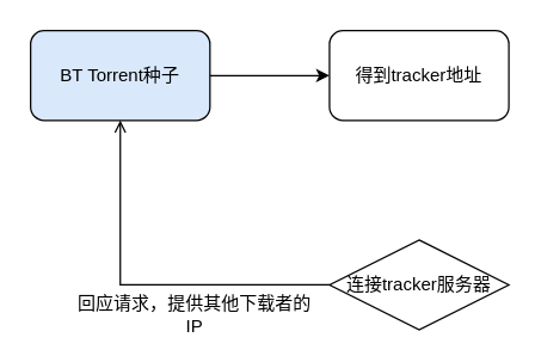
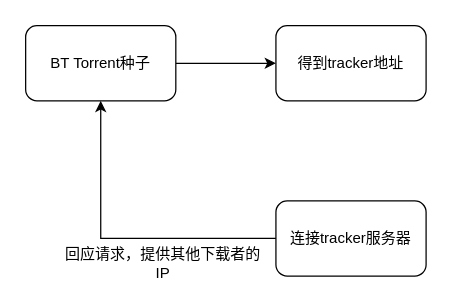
  <mxCell id="0" />
  <mxCell id="1" parent="0" />
  <mxCell id="2" style="edgeStyle=orthogonalEdgeStyle;rounded=0;orthogonalLoop=1;jettySize=auto;html=1;exitX=1;exitY=0.5;exitDx=0;exitDy=0;entryX=0;entryY=0.5;entryDx=0;entryDy=0;" parent="1" source="3" edge="1"><mxGeometry relative="1" as="geometry"><mxPoint x="220" y="50" as="targetPoint" /></mxGeometry></mxCell>
- <mxCell id="3" value="BT Torrent种子" style="rounded=1;whiteSpace=wrap;html=1;fillColor=#dae8fc;" parent="1" vertex="1"><mxGeometry x="20" y="20" width="120" height="60" as="geometry" /></mxCell>
+ <mxCell id="3" value="BT Torrent种子" style="rounded=1;whiteSpace=wrap;html=1;" parent="1" vertex="1"><mxGeometry x="20" y="20" width="120" height="60" as="geometry" /></mxCell>
  <mxCell id="4" value="得到tracker地址" style="rounded=1;whiteSpace=wrap;html=1;" vertex="1" parent="1"><mxGeometry x="220" y="20" width="120" height="60" as="geometry" /></mxCell>
- <mxCell id="5" style="edgeStyle=orthogonalEdgeStyle;rounded=0;orthogonalLoop=1;jettySize=auto;html=1;exitX=0;exitY=0.5;exitDx=0;exitDy=0;endArrow=open;" edge="1" parent="1" source="6" target="3"><mxGeometry relative="1" as="geometry" /></mxCell>
- <mxCell id="6" value="连接tracker服务器" style="rhombus;whiteSpace=wrap;html=1;" vertex="1" parent="1"><mxGeometry x="220" y="160" width="120" height="60" as="geometry" /></mxCell>
+ <mxCell id="5" style="edgeStyle=orthogonalEdgeStyle;rounded=0;orthogonalLoop=1;jettySize=auto;html=1;exitX=0;exitY=0.5;exitDx=0;exitDy=0;" edge="1" parent="1" source="6" target="3"><mxGeometry relative="1" as="geometry" /></mxCell>
+ <mxCell id="6" value="连接tracker服务器" style="rounded=1;whiteSpace=wrap;html=1;" vertex="1" parent="1"><mxGeometry x="220" y="160" width="120" height="60" as="geometry" /></mxCell>
  <mxCell id="7" value="回应请求，提供其他下载者的IP" style="text;html=1;strokeColor=none;fillColor=none;align=center;verticalAlign=middle;whiteSpace=wrap;rounded=0;" vertex="1" parent="1"><mxGeometry x="50" y="200" width="160" height="20" as="geometry" /></mxCell>
